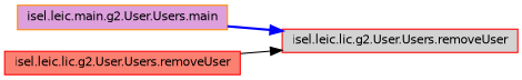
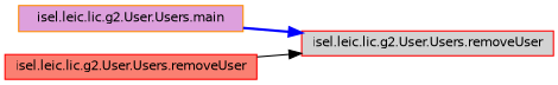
  digraph {
    rankdir=RL
    node [color=red fontname=Helvetica fontsize=10 shape=record style=filled]
    edge [dir=back fontname=Helvetica fontsize=10 labelfontname=Helvetica labelfontsize=10]
    n1 [fillcolor=lightgrey fontcolor=black height=0.2 label="isel.leic.lic.g2.User.Users.removeUser" width=0.4]
-   n2 [color=darkorange fillcolor=plum height=0.2 label="isel.leic.main.g2.User.Users.main" width=0.4]
+   n2 [color=darkorange fillcolor=plum height=0.2 label="isel.leic.lic.g2.User.Users.main" width=0.4]
    n3 [fillcolor=salmon height=0.2 label="isel.leic.lic.g2.User.Users.removeUser" width=0.4]
    n1 -> n2 [color=blue style=bold]
    n1 -> n3 [color=black style=solid]
  }
